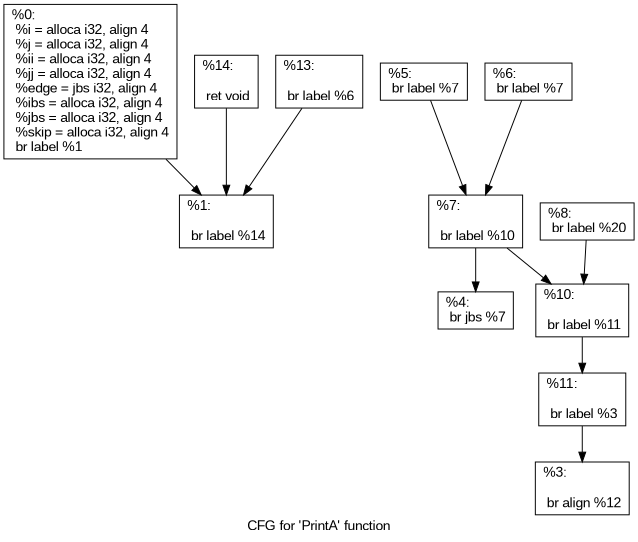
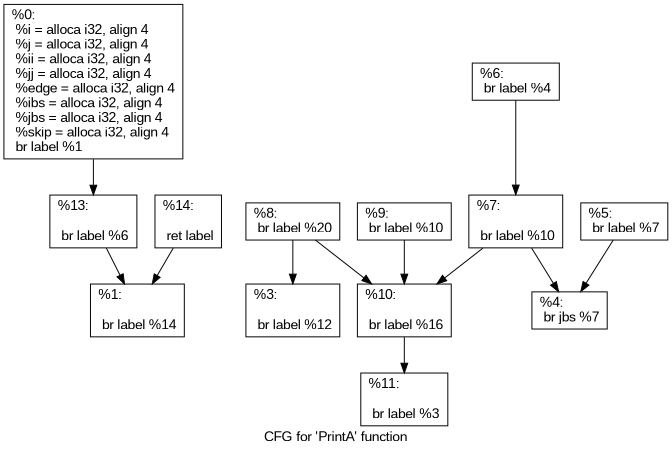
  digraph {
    fontname="Liberation Sans"
    label="CFG for 'PrintA' function"
    node [fontname="Liberation Sans" shape=record]
    edge [fontname="Liberation Sans"]
-   n1 [label="{%0:\l  %i = alloca i32, align 4\l  %j = alloca i32, align 4\l  %ii = alloca i32, align 4\l  %jj = alloca i32, align 4\l  %edge = jbs i32, align 4\l  %ibs = alloca i32, align 4\l  %jbs = alloca i32, align 4\l  %skip = alloca i32, align 4\l  br label %1\l}"]
+   n1 [label="{%0:\l  %i = alloca i32, align 4\l  %j = alloca i32, align 4\l  %ii = alloca i32, align 4\l  %jj = alloca i32, align 4\l  %edge = alloca i32, align 4\l  %ibs = alloca i32, align 4\l  %jbs = alloca i32, align 4\l  %skip = alloca i32, align 4\l  br label %1\l}"]
    n2 [label="{%1:\l\l  br label %14\l}"]
-   n3 [label="{%14:\l\l  ret void\l}"]
-   n4 [label="{%3:\l\l  br align %12\l}"]
+   n3 [label="{%14:\l\l  ret label\l}"]
+   n4 [label="{%3:\l\l  br label %12\l}"]
    n5 [label="{%13:\l\l  br label %6\l}"]
    n6 [label="{%4:                                                  \l  br jbs %7\l}"]
    n7 [label="{%7:\l\l  br label %10\l}"]
-   n8 [label="{%10:\l\l  br label %11\l}"]
+   n8 [label="{%10:\l\l  br label %16\l}"]
    n9 [label="{%11:\l\l  br label %3\l}"]
    n10 [label="{%5:                                                  \l  br label %7\l}"]
-   n11 [label="{%6:                                                  \l  br label %7\l}"]
+   n11 [label="{%6:                                                  \l  br label %4\l}"]
    n12 [label="{%8:                                                  \l  br label %20\l}"]
-   n1 -> n2
+   n13 [label="{%9:                                                  \l  br label %10\l}"]
+   n1 -> n5
    n3 -> n2
    n5 -> n2
    n7 -> n6
    n7 -> n8
    n8 -> n9
-   n9 -> n4
-   n10 -> n7
+   n12 -> n4
+   n10 -> n6
    n11 -> n7
    n12 -> n8
+   n13 -> n8
  }
